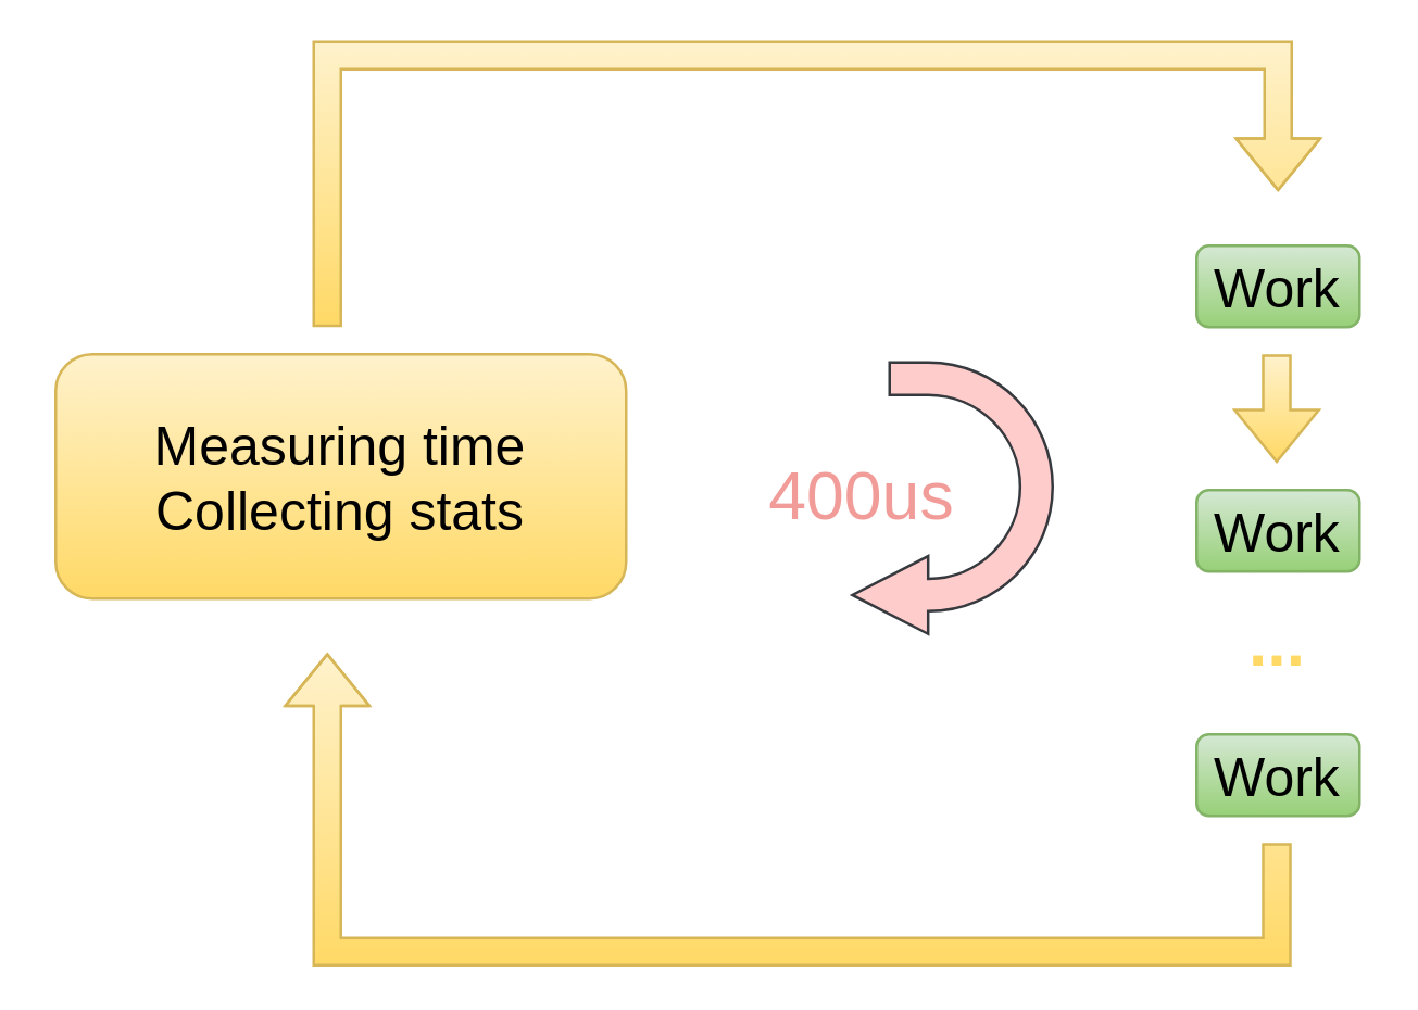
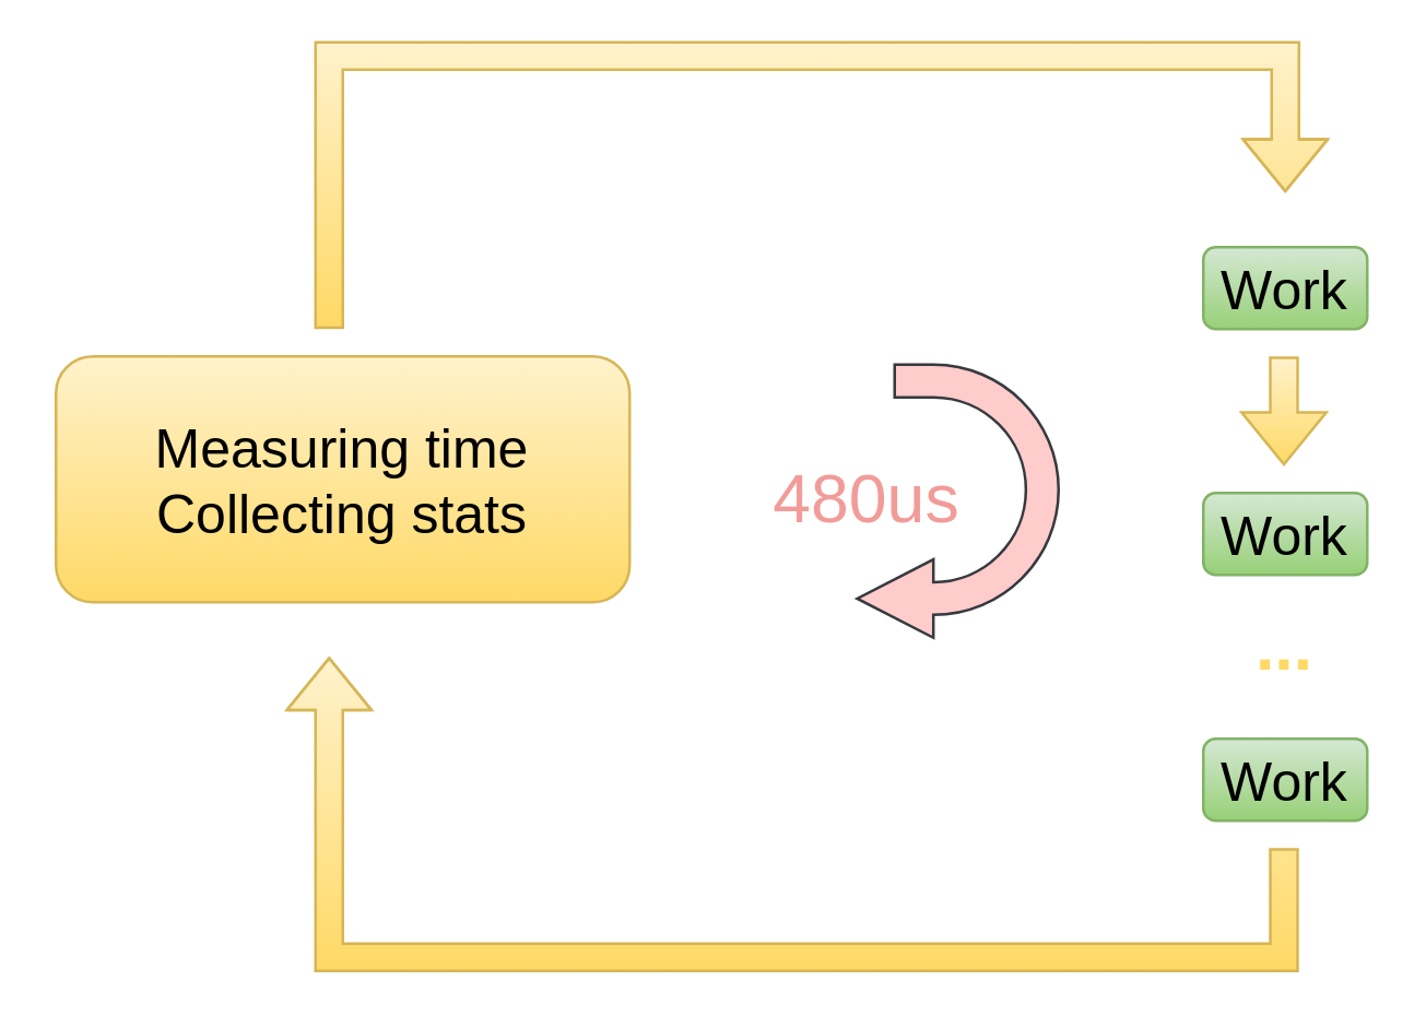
  <mxCell id="0" />
  <mxCell id="1" parent="0" />
  <mxCell id="2" value="Measuring time&lt;br style=&quot;font-size: 20px;&quot;&gt;Collecting stats" style="rounded=1;whiteSpace=wrap;html=1;fontSize=20;gradientColor=#ffd966;fillColor=#fff2cc;strokeColor=#d6b656;" vertex="1" parent="1"><mxGeometry x="20" y="130" width="210" height="90" as="geometry" /></mxCell>
  <mxCell id="3" value="" style="shape=flexArrow;endArrow=classic;html=1;rounded=0;fontSize=20;edgeStyle=orthogonalEdgeStyle;gradientColor=#ffd966;fillColor=#fff2cc;strokeColor=#d6b656;" edge="1" parent="1"><mxGeometry width="50" height="50" relative="1" as="geometry"><mxPoint x="120" y="120" as="sourcePoint" /><mxPoint x="470" y="70" as="targetPoint" /><Array as="points"><mxPoint x="120" y="20" /><mxPoint x="470" y="20" /></Array></mxGeometry></mxCell>
  <mxCell id="4" value="Work" style="rounded=1;whiteSpace=wrap;html=1;fontSize=20;gradientColor=#97d077;fillColor=#d5e8d4;strokeColor=#82b366;" vertex="1" parent="1"><mxGeometry x="440" y="90" width="60" height="30" as="geometry" /></mxCell>
  <mxCell id="5" value="" style="shape=flexArrow;endArrow=classic;html=1;rounded=0;fontSize=20;edgeStyle=orthogonalEdgeStyle;gradientColor=#ffd966;fillColor=#fff2cc;strokeColor=#d6b656;" edge="1" parent="1"><mxGeometry width="50" height="50" relative="1" as="geometry"><mxPoint x="469.5" y="130" as="sourcePoint" /><mxPoint x="469.5" y="170" as="targetPoint" /><Array as="points"><mxPoint x="469.5" y="130" /></Array></mxGeometry></mxCell>
  <mxCell id="6" value="Work" style="rounded=1;whiteSpace=wrap;html=1;fontSize=20;gradientColor=#97d077;fillColor=#d5e8d4;strokeColor=#82b366;" vertex="1" parent="1"><mxGeometry x="440" y="180" width="60" height="30" as="geometry" /></mxCell>
  <mxCell id="7" value="Work" style="rounded=1;whiteSpace=wrap;html=1;fontSize=20;gradientColor=#97d077;fillColor=#d5e8d4;strokeColor=#82b366;" vertex="1" parent="1"><mxGeometry x="440" y="270" width="60" height="30" as="geometry" /></mxCell>
  <mxCell id="8" value="" style="shape=flexArrow;endArrow=classic;html=1;rounded=0;fontSize=20;edgeStyle=orthogonalEdgeStyle;gradientColor=#ffd966;fillColor=#fff2cc;strokeColor=#d6b656;" edge="1" parent="1"><mxGeometry width="50" height="50" relative="1" as="geometry"><mxPoint x="469.5" y="310" as="sourcePoint" /><mxPoint x="120" y="240" as="targetPoint" /><Array as="points"><mxPoint x="470" y="350" /><mxPoint x="120" y="350" /></Array></mxGeometry></mxCell>
  <mxCell id="9" value="..." style="text;html=1;strokeColor=none;fillColor=none;align=center;verticalAlign=middle;whiteSpace=wrap;rounded=0;fontSize=25;fontStyle=1;fontColor=#FFD966;" vertex="1" parent="1"><mxGeometry x="440" y="220" width="60" height="30" as="geometry" /></mxCell>
- <mxCell id="10" value="400us" style="text;html=1;strokeColor=none;fillColor=none;align=center;verticalAlign=middle;whiteSpace=wrap;rounded=0;fontSize=25;fontColor=#F19C99;" vertex="1" parent="1"><mxGeometry x="277" y="166" width="80" height="30" as="geometry" /></mxCell>
+ <mxCell id="10" value="480us" style="text;html=1;strokeColor=none;fillColor=none;align=center;verticalAlign=middle;whiteSpace=wrap;rounded=0;fontSize=25;fontColor=#F19C99;" vertex="1" parent="1"><mxGeometry x="277" y="166" width="80" height="30" as="geometry" /></mxCell>
  <mxCell id="11" value="" style="html=1;shadow=0;dashed=0;align=center;verticalAlign=middle;shape=mxgraph.arrows2.uTurnArrow;dy=5.98;arrowHead=28.67;dx2=27.89;sketch=0;fontSize=25;fillColor=#ffcccc;strokeColor=#36393d;direction=west;" vertex="1" parent="1"><mxGeometry x="327" y="133" width="60" height="100" as="geometry" /></mxCell>
